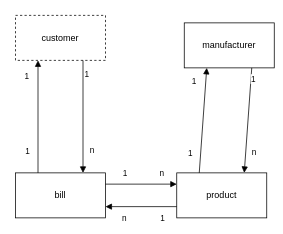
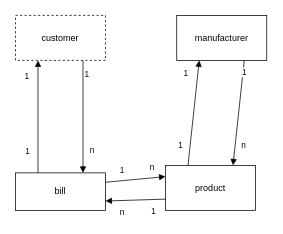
  <mxCell id="0" />
  <mxCell id="1" parent="0" />
  <mxCell id="2" value="customer" style="rounded=0;whiteSpace=wrap;html=1;dashed=1;" parent="1" vertex="1"><mxGeometry x="20" y="20" width="120" height="60" as="geometry" /></mxCell>
- <mxCell id="3" value="bill" style="rounded=0;whiteSpace=wrap;html=1;" parent="1" vertex="1"><mxGeometry x="20" y="230" width="120" height="60" as="geometry" /></mxCell>
+ <mxCell id="3" value="bill" style="rounded=0;whiteSpace=wrap;html=1;" parent="1" vertex="1"><mxGeometry x="20" y="230" width="120" height="50" as="geometry" /></mxCell>
  <mxCell id="4" value="1" style="html=1;verticalAlign=bottom;endArrow=block;rounded=0;exitX=0.25;exitY=0;exitDx=0;exitDy=0;entryX=0.25;entryY=1;entryDx=0;entryDy=0;" parent="1" source="3" target="2" edge="1"><mxGeometry x="0.6" y="15" width="80" relative="1" as="geometry"><mxPoint x="55" y="190" as="sourcePoint" /><mxPoint x="135" y="190" as="targetPoint" /><mxPoint as="offset" /></mxGeometry></mxCell>
  <mxCell id="5" value="1" style="edgeLabel;html=1;align=center;verticalAlign=middle;resizable=0;points=[];" parent="4" vertex="1" connectable="0"><mxGeometry x="-0.409" y="-2" relative="1" as="geometry"><mxPoint x="-17" y="14" as="offset" /></mxGeometry></mxCell>
  <mxCell id="6" value="n" style="html=1;verticalAlign=bottom;endArrow=block;rounded=0;exitX=0.75;exitY=1;exitDx=0;exitDy=0;entryX=0.75;entryY=0;entryDx=0;entryDy=0;" parent="1" source="2" target="3" edge="1"><mxGeometry x="0.723" y="12" width="80" relative="1" as="geometry"><mxPoint x="105" y="240" as="sourcePoint" /><mxPoint x="105" y="90" as="targetPoint" /><mxPoint as="offset" /></mxGeometry></mxCell>
  <mxCell id="7" value="1" style="edgeLabel;html=1;align=center;verticalAlign=middle;resizable=0;points=[];" parent="6" vertex="1" connectable="0"><mxGeometry x="-0.409" y="-2" relative="1" as="geometry"><mxPoint x="6" y="-26" as="offset" /></mxGeometry></mxCell>
- <mxCell id="8" value="manufacturer" style="rounded=0;whiteSpace=wrap;html=1;" parent="1" vertex="1"><mxGeometry x="245" y="30" width="120" height="60" as="geometry" /></mxCell>
- <mxCell id="9" value="product" style="rounded=0;whiteSpace=wrap;html=1;" parent="1" vertex="1"><mxGeometry x="235" y="230" width="120" height="60" as="geometry" /></mxCell>
+ <mxCell id="8" value="manufacturer" style="rounded=0;whiteSpace=wrap;html=1;" parent="1" vertex="1"><mxGeometry x="235" y="20" width="120" height="60" as="geometry" /></mxCell>
+ <mxCell id="9" value="product" style="rounded=0;whiteSpace=wrap;html=1;" parent="1" vertex="1"><mxGeometry x="220" y="220" width="120" height="60" as="geometry" /></mxCell>
  <mxCell id="10" value="1" style="html=1;verticalAlign=bottom;endArrow=block;rounded=0;exitX=0.25;exitY=0;exitDx=0;exitDy=0;entryX=0.25;entryY=1;entryDx=0;entryDy=0;" parent="1" source="9" target="8" edge="1"><mxGeometry x="0.6" y="15" width="80" relative="1" as="geometry"><mxPoint x="270" y="190" as="sourcePoint" /><mxPoint x="350" y="190" as="targetPoint" /><mxPoint as="offset" /></mxGeometry></mxCell>
  <mxCell id="11" value="1" style="edgeLabel;html=1;align=center;verticalAlign=middle;resizable=0;points=[];" parent="10" vertex="1" connectable="0"><mxGeometry x="-0.409" y="-2" relative="1" as="geometry"><mxPoint x="-17" y="14" as="offset" /></mxGeometry></mxCell>
  <mxCell id="12" value="n" style="html=1;verticalAlign=bottom;endArrow=block;rounded=0;exitX=0.75;exitY=1;exitDx=0;exitDy=0;entryX=0.75;entryY=0;entryDx=0;entryDy=0;" parent="1" source="8" target="9" edge="1"><mxGeometry x="0.723" y="12" width="80" relative="1" as="geometry"><mxPoint x="320" y="240" as="sourcePoint" /><mxPoint x="320" y="90" as="targetPoint" /><mxPoint as="offset" /></mxGeometry></mxCell>
  <mxCell id="13" value="1" style="edgeLabel;html=1;align=center;verticalAlign=middle;resizable=0;points=[];" parent="12" vertex="1" connectable="0"><mxGeometry x="-0.409" y="-2" relative="1" as="geometry"><mxPoint x="6" y="-26" as="offset" /></mxGeometry></mxCell>
  <mxCell id="14" value="n" style="html=1;verticalAlign=bottom;endArrow=block;rounded=0;exitX=0;exitY=0.75;exitDx=0;exitDy=0;entryX=1;entryY=0.75;entryDx=0;entryDy=0;" parent="1" source="9" target="3" edge="1"><mxGeometry x="0.474" y="25" width="80" relative="1" as="geometry"><mxPoint x="60" y="240" as="sourcePoint" /><mxPoint x="60" y="90" as="targetPoint" /><mxPoint as="offset" /></mxGeometry></mxCell>
  <mxCell id="15" value="1" style="edgeLabel;html=1;align=center;verticalAlign=middle;resizable=0;points=[];" parent="14" vertex="1" connectable="0"><mxGeometry x="-0.409" y="-2" relative="1" as="geometry"><mxPoint x="8" y="17" as="offset" /></mxGeometry></mxCell>
  <mxCell id="16" value="n" style="html=1;verticalAlign=bottom;endArrow=block;rounded=0;exitX=1;exitY=0.25;exitDx=0;exitDy=0;entryX=0;entryY=0.25;entryDx=0;entryDy=0;" parent="1" source="3" target="9" edge="1"><mxGeometry x="0.579" y="5" width="80" relative="1" as="geometry"><mxPoint x="245" y="285" as="sourcePoint" /><mxPoint x="150" y="285" as="targetPoint" /><mxPoint as="offset" /></mxGeometry></mxCell>
  <mxCell id="17" value="1" style="edgeLabel;html=1;align=center;verticalAlign=middle;resizable=0;points=[];" parent="16" vertex="1" connectable="0"><mxGeometry x="-0.409" y="-2" relative="1" as="geometry"><mxPoint x="-3" y="-17" as="offset" /></mxGeometry></mxCell>
